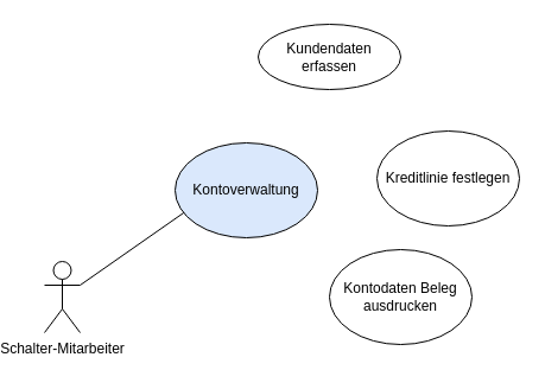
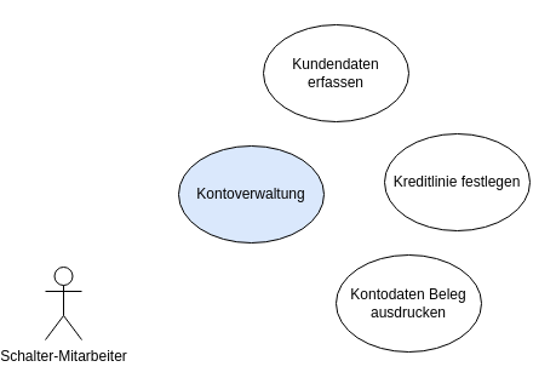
  <mxCell id="0" />
  <mxCell id="1" parent="0" />
- <mxCell id="2" style="rounded=0;orthogonalLoop=1;jettySize=auto;html=1;exitX=1;exitY=0.333;exitDx=0;exitDy=0;exitPerimeter=0;entryX=0.063;entryY=0.734;entryDx=0;entryDy=0;endArrow=none;endFill=0;entryPerimeter=0;" edge="1" parent="1" source="3" target="4"><mxGeometry relative="1" as="geometry" /></mxCell>
  <mxCell id="3" value="Schalter-Mitarbeiter" style="shape=umlActor;verticalLabelPosition=bottom;verticalAlign=top;html=1;outlineConnect=0;" vertex="1" parent="1"><mxGeometry x="20" y="220" width="30" height="60" as="geometry" /></mxCell>
  <mxCell id="4" value="Kontoverwaltung" style="ellipse;whiteSpace=wrap;html=1;fillColor=#dae8fc;" vertex="1" parent="1"><mxGeometry x="130" y="120" width="120" height="80" as="geometry" /></mxCell>
- <mxCell id="5" value="Kundendaten erfassen" style="ellipse;whiteSpace=wrap;html=1;" vertex="1" parent="1"><mxGeometry x="200" y="20" width="120" height="55" as="geometry" /></mxCell>
+ <mxCell id="5" value="Kundendaten erfassen" style="ellipse;whiteSpace=wrap;html=1;" vertex="1" parent="1"><mxGeometry x="200" y="20" width="120" height="80" as="geometry" /></mxCell>
  <mxCell id="6" value="Kreditlinie festlegen" style="ellipse;whiteSpace=wrap;html=1;" vertex="1" parent="1"><mxGeometry x="300" y="110" width="120" height="80" as="geometry" /></mxCell>
  <mxCell id="7" value="Kontodaten Beleg ausdrucken" style="ellipse;whiteSpace=wrap;html=1;" vertex="1" parent="1"><mxGeometry x="260" y="210" width="120" height="80" as="geometry" /></mxCell>
